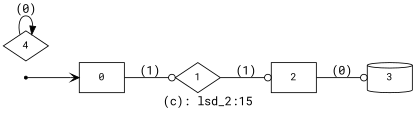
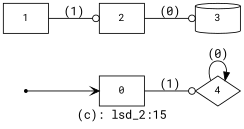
  digraph {
    fontname="Roboto Mono"
    label="(c): lsd_2:15"
    rankdir=LR
    node [fontname="Roboto Mono" fontsize=12 shape=box]
    edge [arrowhead=odot fontname="Roboto Mono"]
    n1 [label=0]
-   n2 [label=1 shape=diamond]
+   n2 [label=1]
    n3 [label=2]
    n4 [label=3 shape=cylinder]
    n5 [label=4 shape=diamond]
    n6 [label=4 shape=point]
-   n1 -> n2 [label="(1)"]
+   n1 -> n5 [label="(1)"]
    n2 -> n3 [label="(1)"]
    n3 -> n4 [label="(0)"]
    n5 -> n5 [arrowhead=normal label="(0)"]
    n6 -> n1 [arrowhead=vee]
  }
